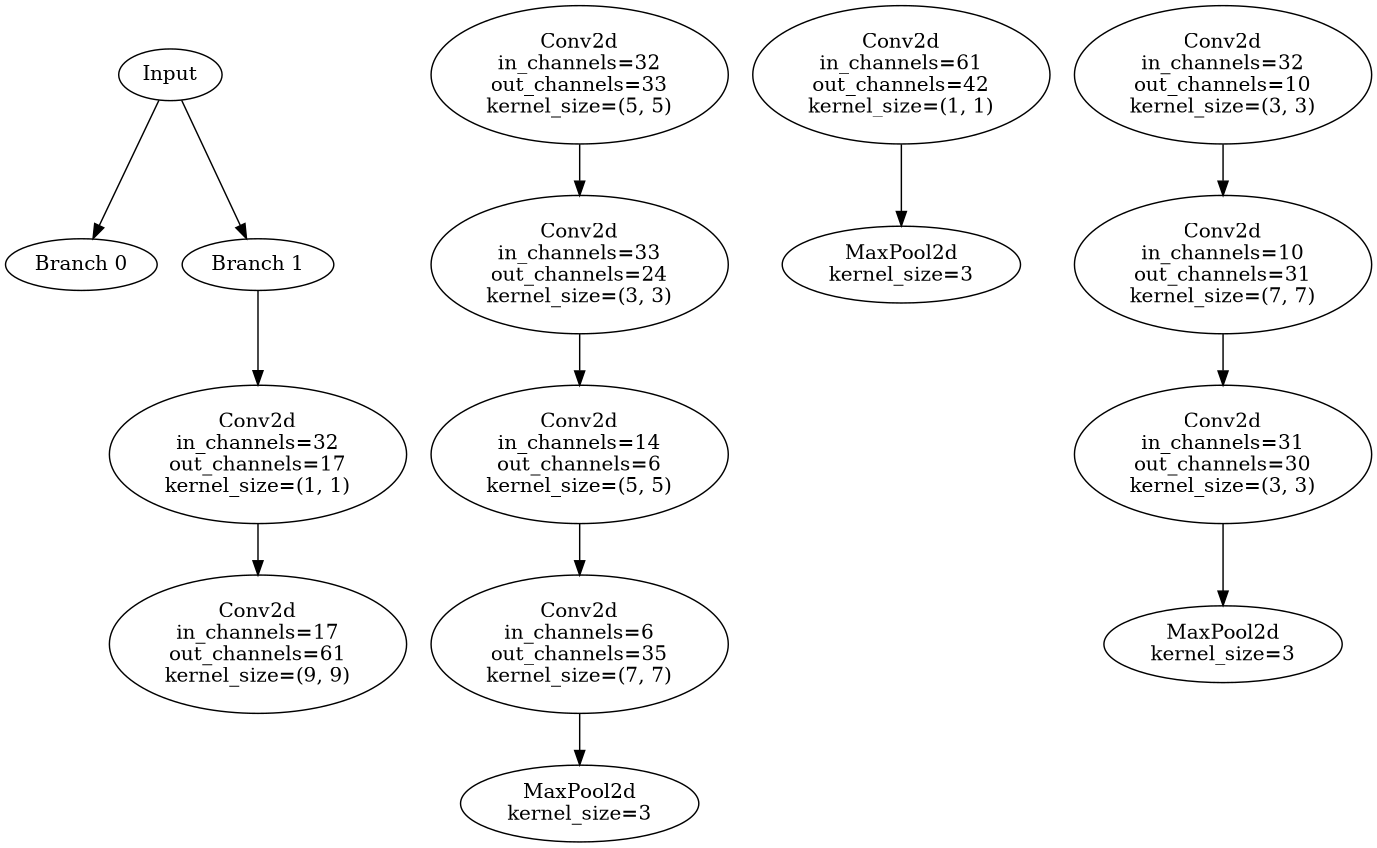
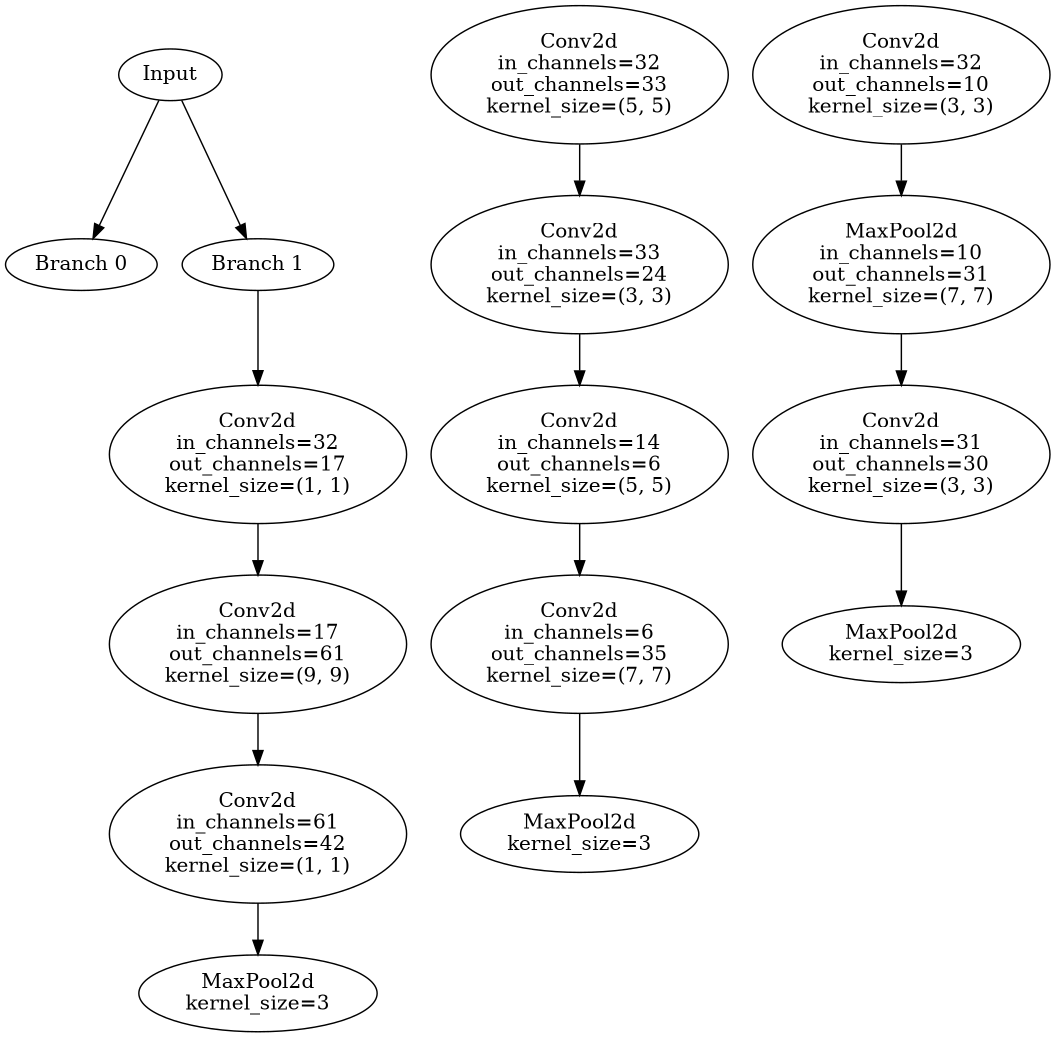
  digraph {
    n1 [label=Input]
    n2 [label="Branch 0"]
    n3 [label="Branch 1"]
    n4 [label="Conv2d\nin_channels=32\nout_channels=17\nkernel_size=(1, 1)"]
    n5 [label="Conv2d\nin_channels=32\nout_channels=33\nkernel_size=(5, 5)"]
    n6 [label="Conv2d\nin_channels=33\nout_channels=24\nkernel_size=(3, 3)"]
    n7 [label="Conv2d\nin_channels=14\nout_channels=6\nkernel_size=(5, 5)"]
    n8 [label="Conv2d\nin_channels=6\nout_channels=35\nkernel_size=(7, 7)"]
    n9 [label="MaxPool2d\nkernel_size=3"]
    n10 [label="Conv2d\nin_channels=17\nout_channels=61\nkernel_size=(9, 9)"]
    n11 [label="Conv2d\nin_channels=61\nout_channels=42\nkernel_size=(1, 1)"]
    n12 [label="MaxPool2d\nkernel_size=3"]
    n13 [label="Conv2d\nin_channels=32\nout_channels=10\nkernel_size=(3, 3)"]
-   n14 [label="Conv2d\nin_channels=10\nout_channels=31\nkernel_size=(7, 7)"]
+   n14 [label="MaxPool2d\nin_channels=10\nout_channels=31\nkernel_size=(7, 7)"]
    n15 [label="Conv2d\nin_channels=31\nout_channels=30\nkernel_size=(3, 3)"]
    n16 [label="MaxPool2d\nkernel_size=3"]
    n1 -> n2
    n1 -> n3
    n3 -> n4
    n4 -> n10
    n5 -> n6
    n6 -> n7
    n7 -> n8
    n8 -> n9
+   n10 -> n11
    n11 -> n12
    n13 -> n14
    n14 -> n15
    n15 -> n16
  }
